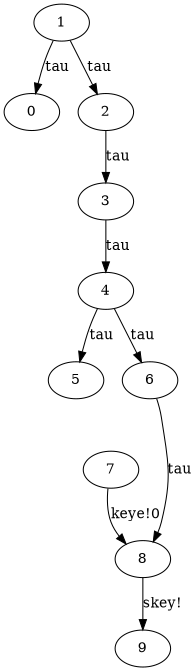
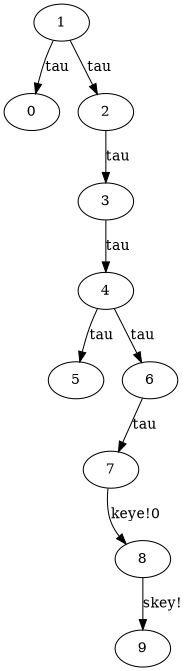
  digraph {
    1
    0
    2
    3
    4
    5
    6
    7
    8
    9
    1 -> 0 [label=tau]
    1 -> 2 [label=tau]
    2 -> 3 [label=tau]
    3 -> 4 [label=tau]
    4 -> 5 [label=tau]
    4 -> 6 [label=tau]
-   6 -> 8 [label=tau]
+   6 -> 7 [label=tau]
    7 -> 8 [label="keye!0"]
    8 -> 9 [label="skey!"]
  }
